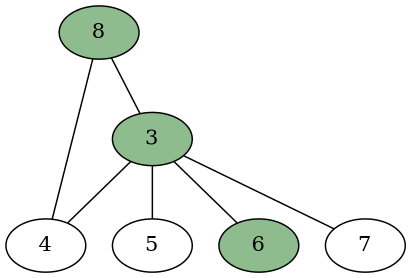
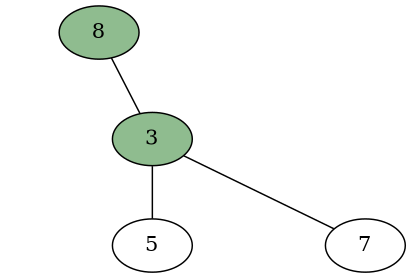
  graph {
    n1 [fillcolor=darkseagreen label=8 style=filled]
    3 [fillcolor=darkseagreen style=filled]
-   4
    5
-   6 [fillcolor=darkseagreen style=filled]
    7
    n1 -- 3
-   n1 -- 4
-   3 -- 4
    3 -- 5
-   3 -- 6
    3 -- 7
  }
